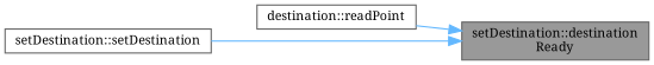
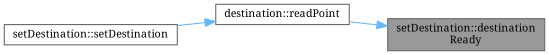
  digraph {
    fontname="Noto Serif"
    rankdir=RL
    node [color=grey40 fillcolor=white fontname="Noto Serif" fontsize=10 shape=box style=filled]
    edge [color=steelblue1 dir=back fontname="Noto Serif" fontsize=10 labelfontname=Helvetica labelfontsize=10 style=solid]
    n1 [color=gray40 fillcolor=grey60 fontcolor=black height=0.2 label="setDestination::destination\lReady" width=0.4]
    n2 [height=0.2 label="destination::readPoint" width=0.4]
    n3 [height=0.2 label="setDestination::setDestination" width=0.4]
    n1 -> n2
-   n1 -> n3
+   n2 -> n3
  }
